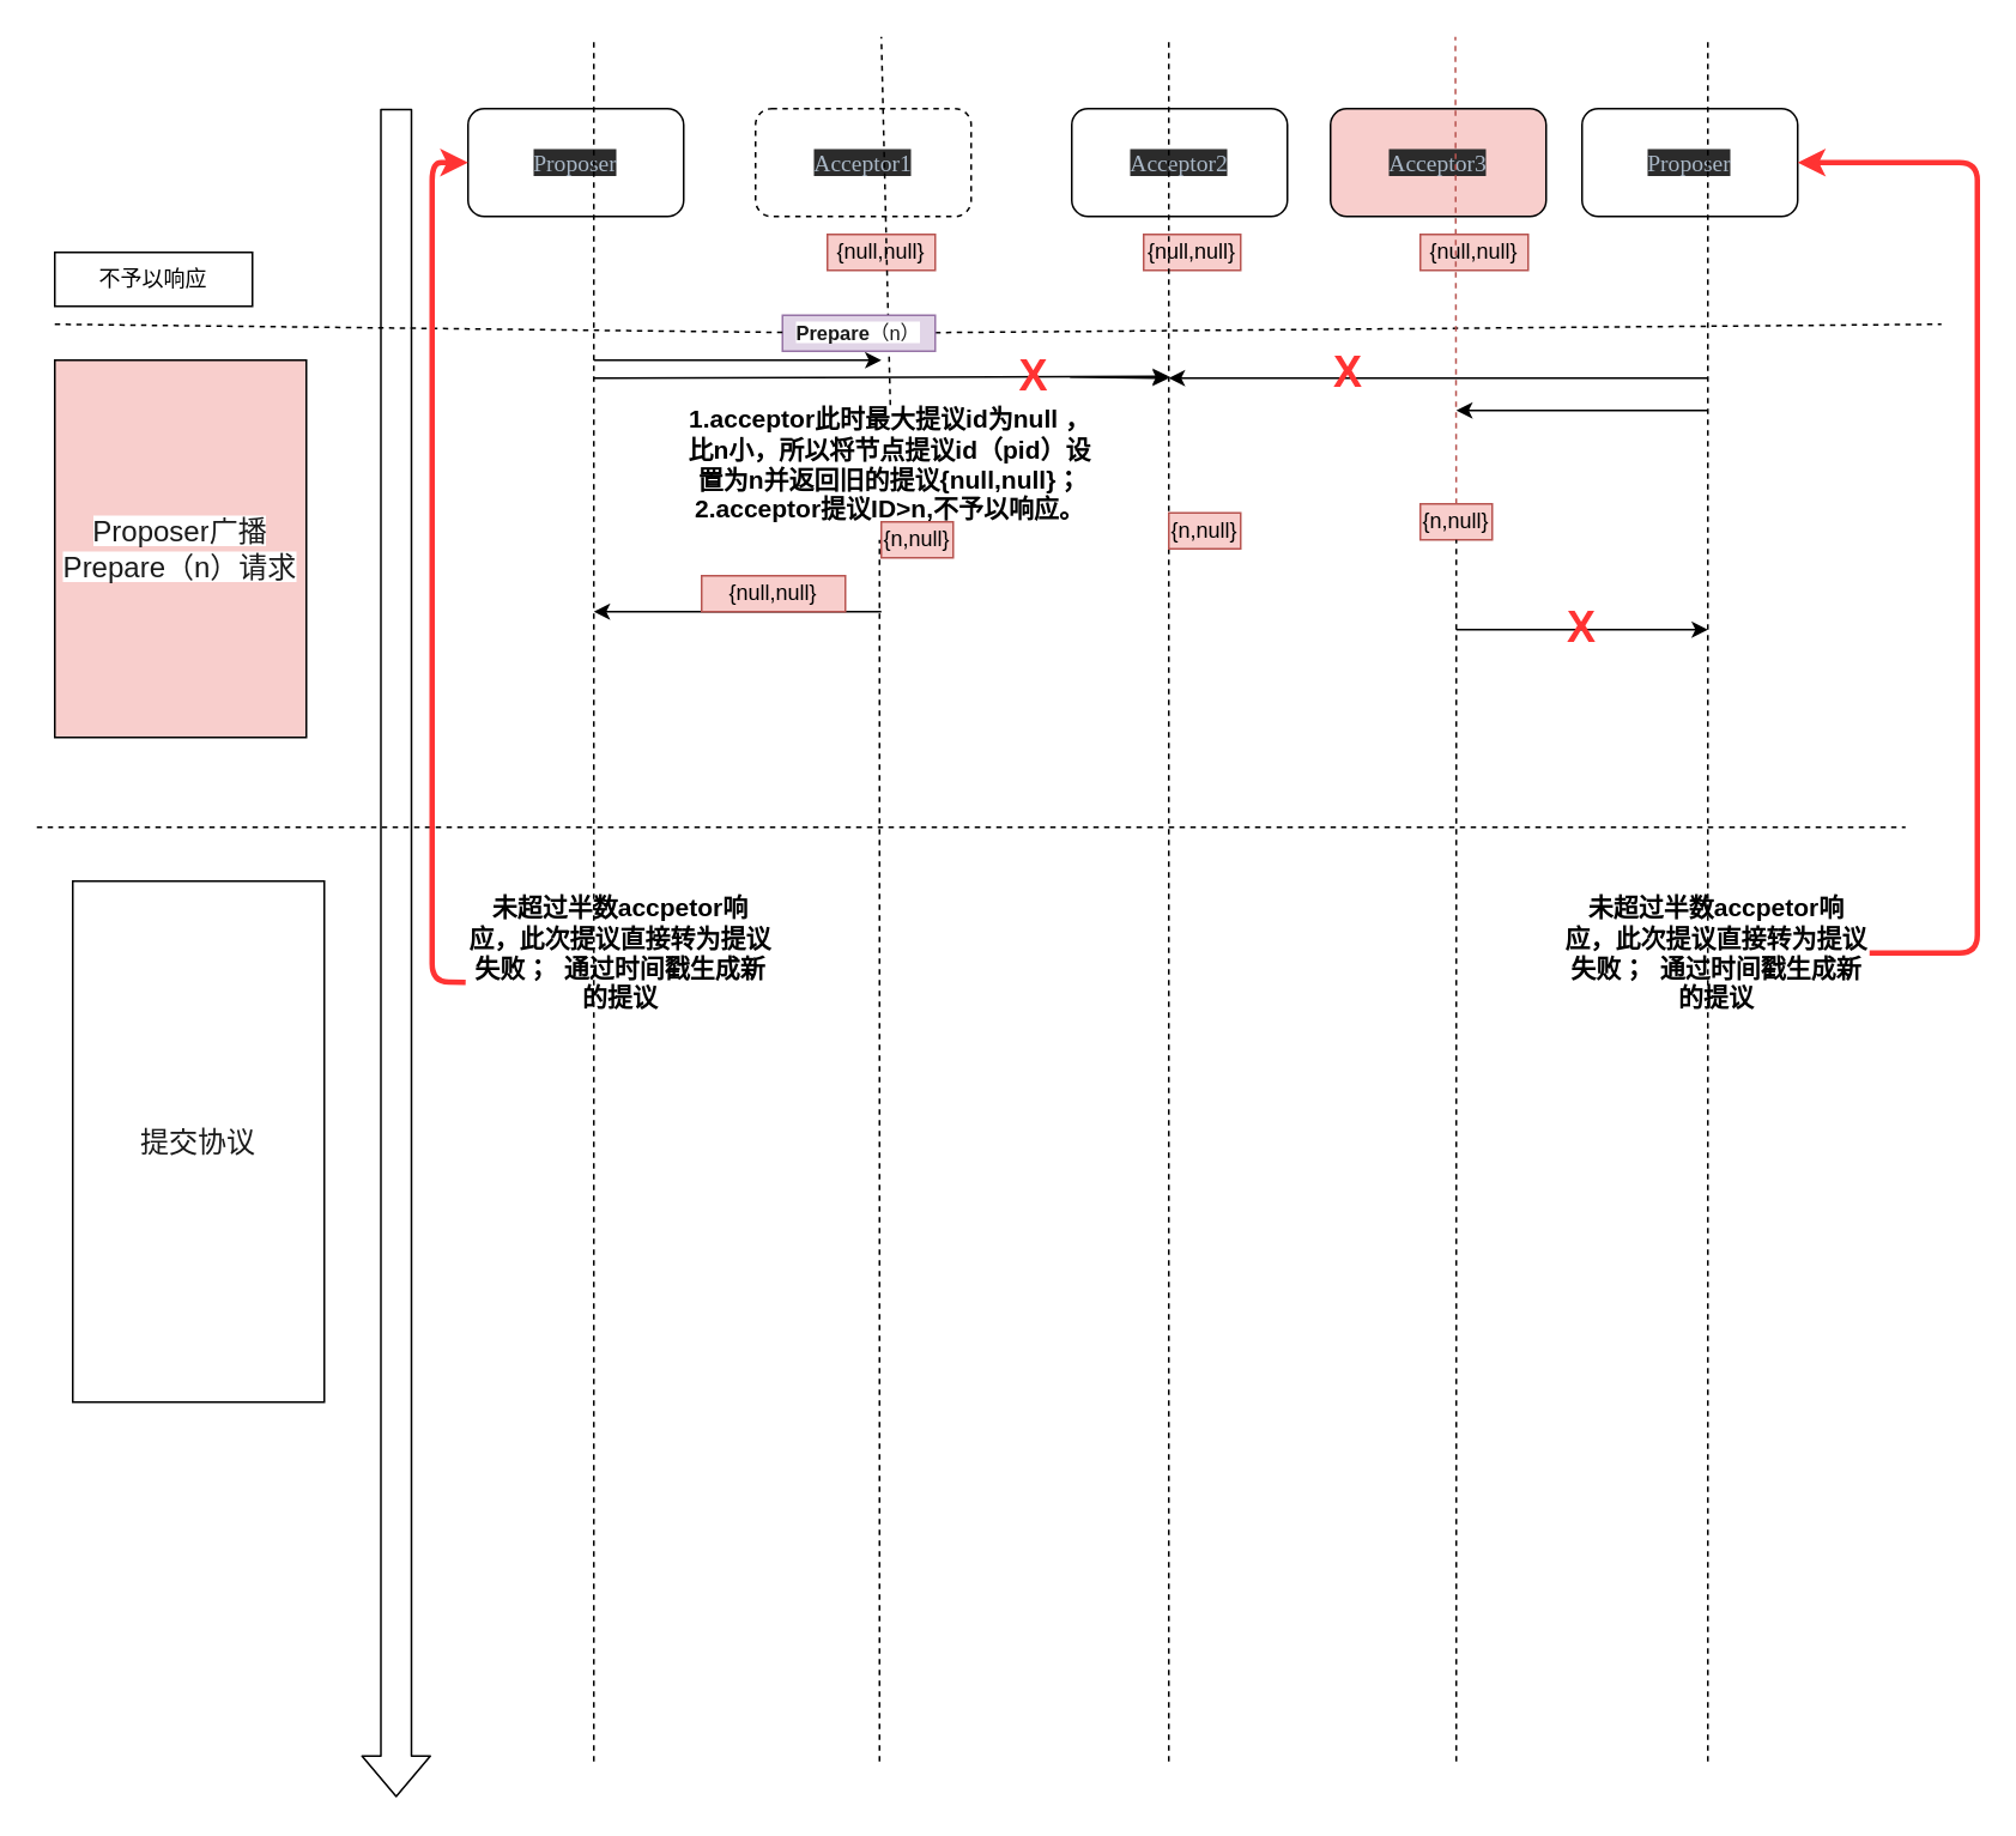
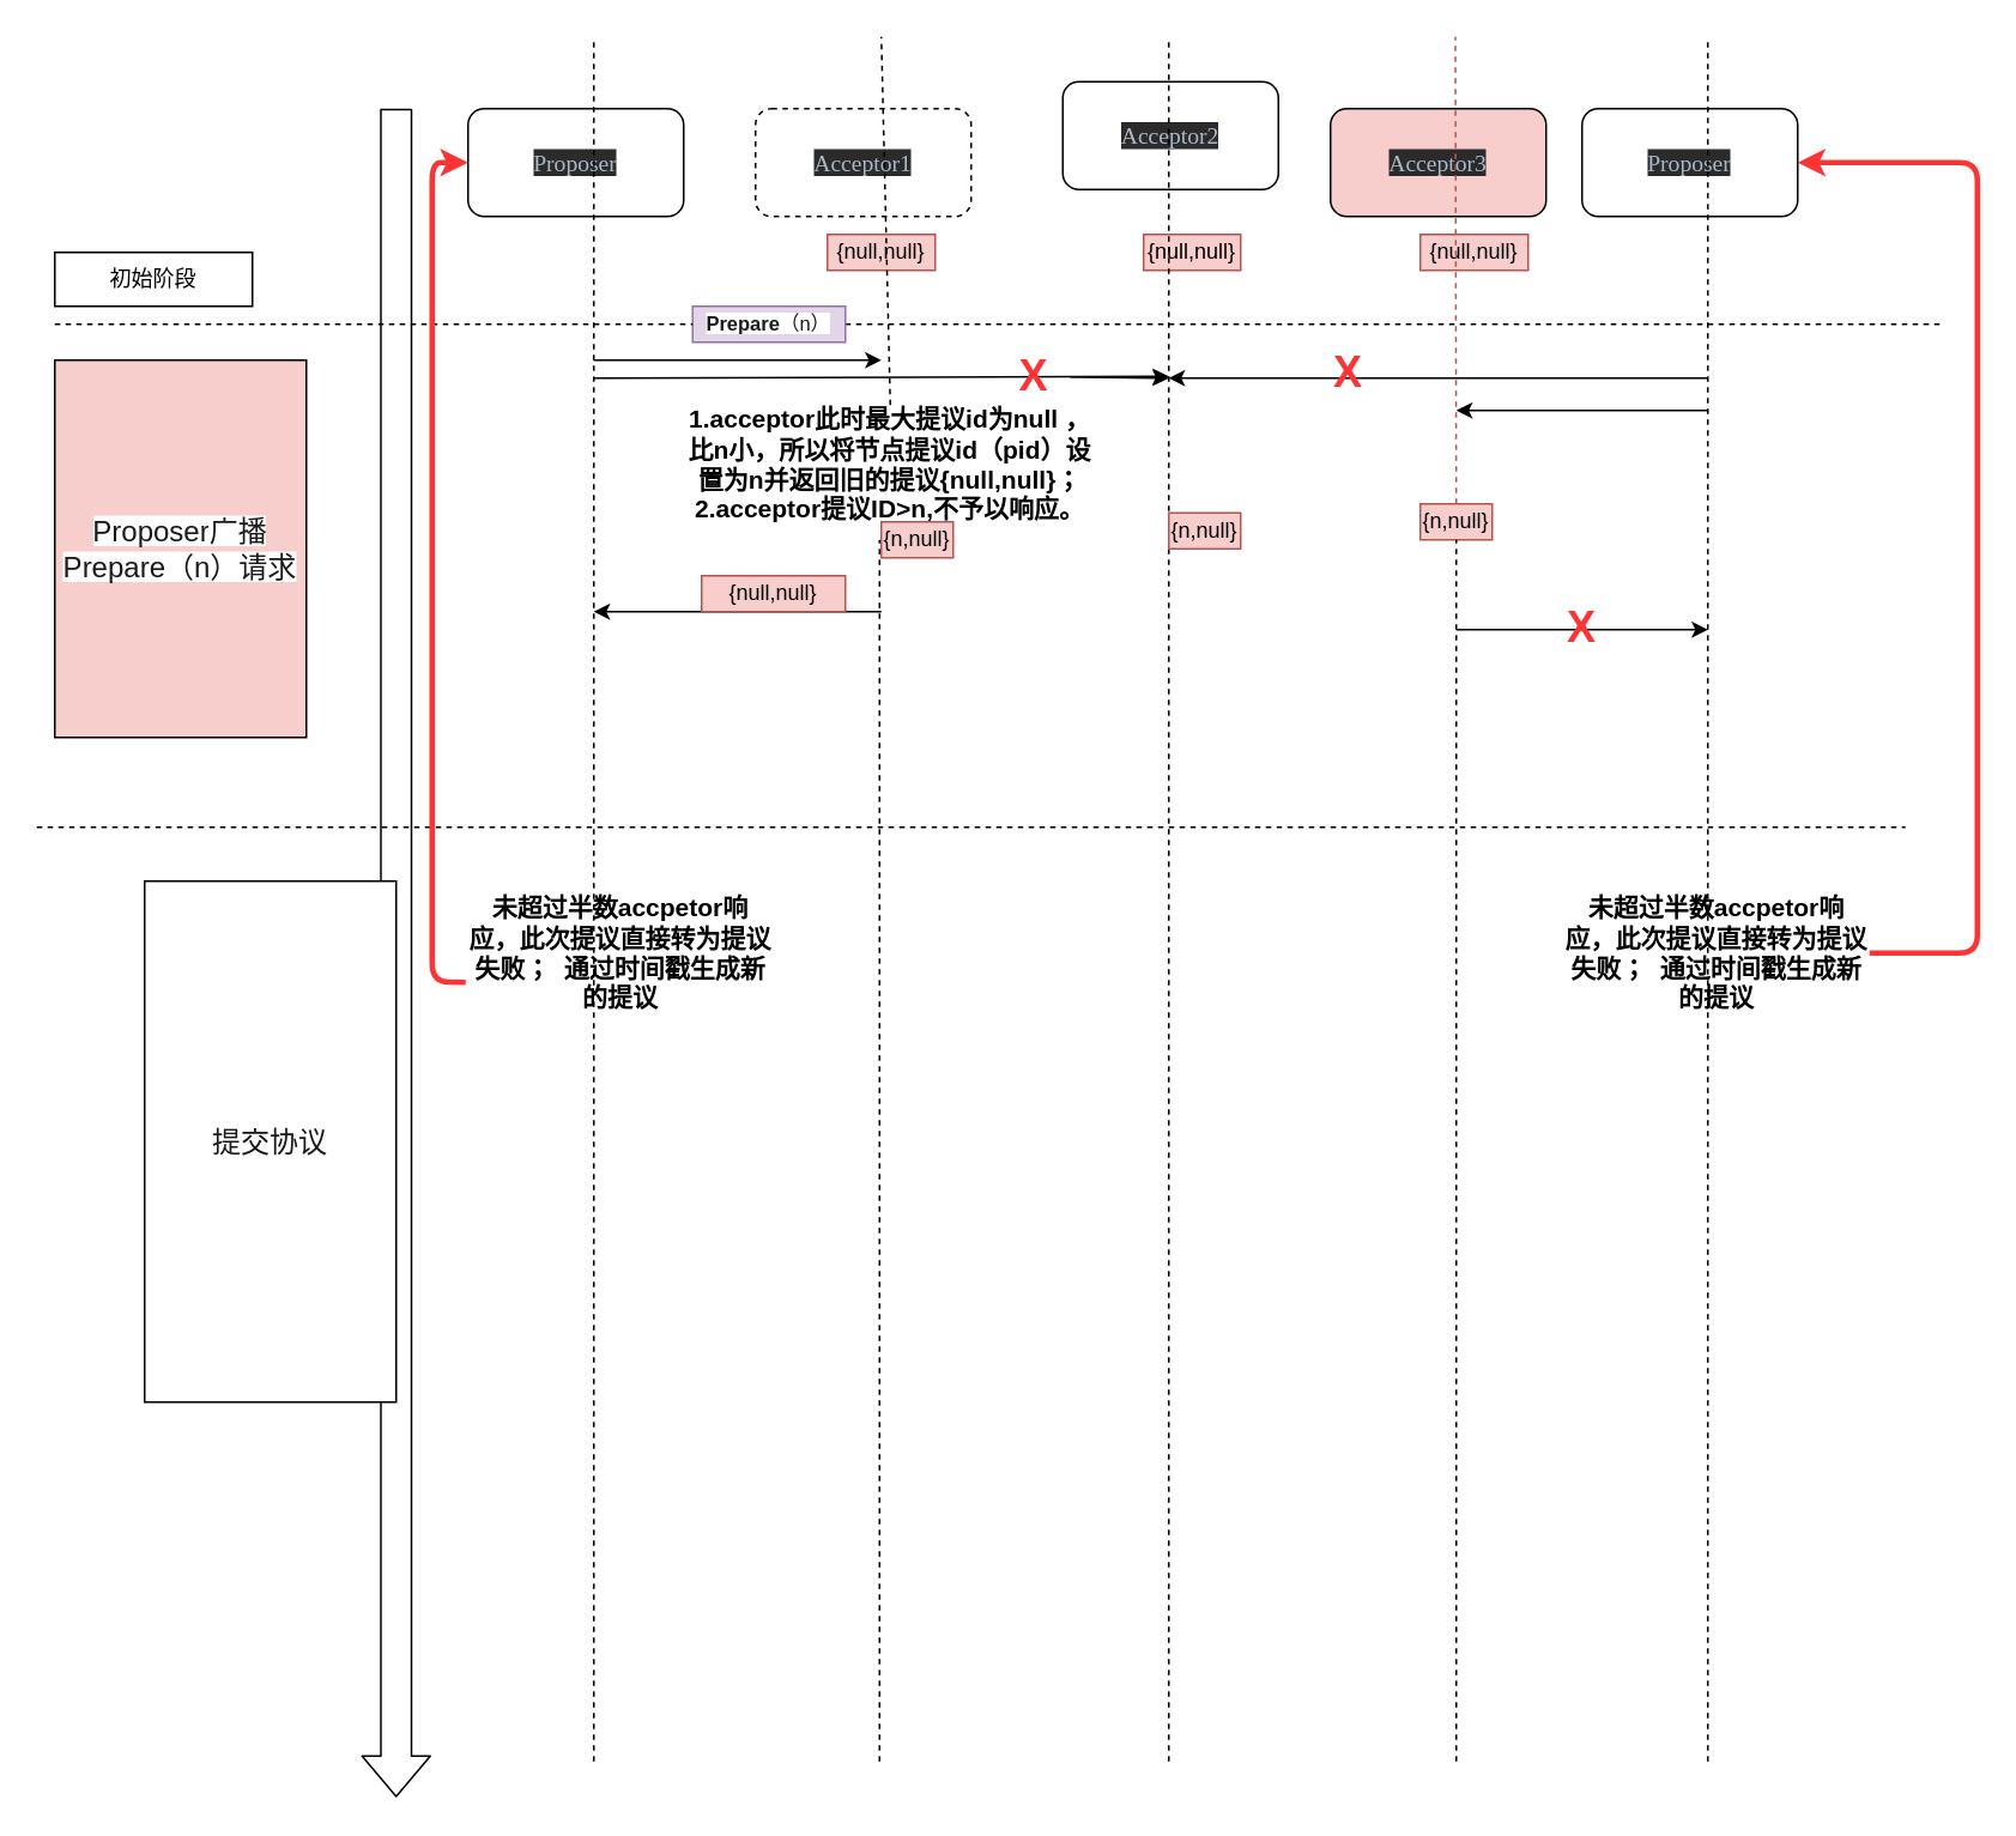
  <mxCell id="0" />
  <mxCell id="1" parent="0" />
  <mxCell id="2" value="&lt;pre style=&quot;background-color: #2b2b2b ; color: #a9b7c6 ; font-family: &amp;#34;consolas&amp;#34; ; font-size: 9.8pt&quot;&gt;Proposer&lt;/pre&gt;" style="rounded=1;whiteSpace=wrap;html=1;" vertex="1" parent="1"><mxGeometry x="260" y="60" width="120" height="60" as="geometry" /></mxCell>
  <mxCell id="3" value="&lt;pre style=&quot;background-color: #2b2b2b ; color: #a9b7c6 ; font-family: &amp;#34;consolas&amp;#34; ; font-size: 9.8pt&quot;&gt;&lt;pre style=&quot;font-family: &amp;#34;consolas&amp;#34; ; font-size: 9.8pt&quot;&gt;Acceptor1&lt;/pre&gt;&lt;/pre&gt;" style="rounded=1;whiteSpace=wrap;html=1;dashed=1;" vertex="1" parent="1"><mxGeometry x="420" y="60" width="120" height="60" as="geometry" /></mxCell>
- <mxCell id="4" value="&lt;pre style=&quot;background-color: #2b2b2b ; color: #a9b7c6 ; font-family: &amp;#34;consolas&amp;#34; ; font-size: 9.8pt&quot;&gt;&lt;pre style=&quot;font-family: &amp;#34;consolas&amp;#34; ; font-size: 9.8pt&quot;&gt;Acceptor2&lt;/pre&gt;&lt;/pre&gt;" style="rounded=1;whiteSpace=wrap;html=1;" vertex="1" parent="1"><mxGeometry x="596" y="60" width="120" height="60" as="geometry" /></mxCell>
+ <mxCell id="4" value="&lt;pre style=&quot;background-color: #2b2b2b ; color: #a9b7c6 ; font-family: &amp;#34;consolas&amp;#34; ; font-size: 9.8pt&quot;&gt;&lt;pre style=&quot;font-family: &amp;#34;consolas&amp;#34; ; font-size: 9.8pt&quot;&gt;Acceptor2&lt;/pre&gt;&lt;/pre&gt;" style="rounded=1;whiteSpace=wrap;html=1;" vertex="1" parent="1"><mxGeometry x="591" y="45" width="120" height="60" as="geometry" /></mxCell>
  <mxCell id="5" value="" style="shape=flexArrow;endArrow=classic;html=1;width=17;endSize=7.17;" edge="1" parent="1"><mxGeometry width="50" height="50" relative="1" as="geometry"><mxPoint x="220" y="60" as="sourcePoint" /><mxPoint x="220" y="1000" as="targetPoint" /></mxGeometry></mxCell>
  <mxCell id="6" value="" style="endArrow=none;dashed=1;html=1;" edge="1" parent="1" source="26"><mxGeometry width="50" height="50" relative="1" as="geometry"><mxPoint x="30" y="180" as="sourcePoint" /><mxPoint x="1080" y="180" as="targetPoint" /></mxGeometry></mxCell>
  <mxCell id="7" value="&lt;pre style=&quot;background-color: #2b2b2b ; color: #a9b7c6 ; font-family: &amp;#34;consolas&amp;#34; ; font-size: 9.8pt&quot;&gt;&lt;pre style=&quot;font-family: &amp;#34;consolas&amp;#34; ; font-size: 9.8pt&quot;&gt;Acceptor3&lt;/pre&gt;&lt;/pre&gt;" style="rounded=1;whiteSpace=wrap;html=1;fillColor=#f8cecc;" vertex="1" parent="1"><mxGeometry x="740" y="60" width="120" height="60" as="geometry" /></mxCell>
- <mxCell id="8" value="不予以响应" style="rounded=0;whiteSpace=wrap;html=1;" vertex="1" parent="1"><mxGeometry x="30" y="140" width="110" height="30" as="geometry" /></mxCell>
+ <mxCell id="8" value="初始阶段" style="rounded=0;whiteSpace=wrap;html=1;" vertex="1" parent="1"><mxGeometry x="30" y="140" width="110" height="30" as="geometry" /></mxCell>
  <mxCell id="9" value="{null,null}" style="text;html=1;strokeColor=#b85450;fillColor=#f8cecc;align=center;verticalAlign=middle;whiteSpace=wrap;rounded=0;" vertex="1" parent="1"><mxGeometry x="460" y="130" width="60" height="20" as="geometry" /></mxCell>
  <mxCell id="10" value="{null,null}" style="text;html=1;strokeColor=#b85450;fillColor=#f8cecc;align=center;verticalAlign=middle;whiteSpace=wrap;rounded=0;" vertex="1" parent="1"><mxGeometry x="636" y="130" width="54" height="20" as="geometry" /></mxCell>
  <mxCell id="11" value="{null,null}" style="text;html=1;strokeColor=#b85450;fillColor=#f8cecc;align=center;verticalAlign=middle;whiteSpace=wrap;rounded=0;" vertex="1" parent="1"><mxGeometry x="790" y="130" width="60" height="20" as="geometry" /></mxCell>
  <mxCell id="12" value="&lt;span style=&quot;color: rgb(26 , 26 , 26) ; font-family: , &amp;#34;blinkmacsystemfont&amp;#34; , &amp;#34;helvetica neue&amp;#34; , &amp;#34;pingfang sc&amp;#34; , &amp;#34;microsoft yahei&amp;#34; , &amp;#34;source han sans sc&amp;#34; , &amp;#34;noto sans cjk sc&amp;#34; , &amp;#34;wenquanyi micro hei&amp;#34; , sans-serif ; font-size: medium ; text-align: left ; background-color: rgb(255 , 255 , 255)&quot;&gt;Proposer&lt;/span&gt;&lt;span style=&quot;color: rgb(26 , 26 , 26) ; font-family: , &amp;#34;blinkmacsystemfont&amp;#34; , &amp;#34;helvetica neue&amp;#34; , &amp;#34;pingfang sc&amp;#34; , &amp;#34;microsoft yahei&amp;#34; , &amp;#34;source han sans sc&amp;#34; , &amp;#34;noto sans cjk sc&amp;#34; , &amp;#34;wenquanyi micro hei&amp;#34; , sans-serif ; font-size: medium ; text-align: left ; background-color: rgb(255 , 255 , 255)&quot;&gt;广播Prepare（n）请求&lt;/span&gt;" style="rounded=0;whiteSpace=wrap;html=1;fillColor=#f8cecc;" vertex="1" parent="1"><mxGeometry x="30" y="200" width="140" height="210" as="geometry" /></mxCell>
  <mxCell id="13" value="" style="endArrow=none;dashed=1;html=1;" edge="1" parent="1"><mxGeometry width="50" height="50" relative="1" as="geometry"><mxPoint x="330" y="980" as="sourcePoint" /><mxPoint x="330" y="20" as="targetPoint" /></mxGeometry></mxCell>
  <mxCell id="14" value="" style="endArrow=none;dashed=1;html=1;exitX=0.5;exitY=0;exitDx=0;exitDy=0;" edge="1" parent="1" source="20"><mxGeometry width="50" height="50" relative="1" as="geometry"><mxPoint x="490" y="892.4" as="sourcePoint" /><mxPoint x="490" y="20" as="targetPoint" /></mxGeometry></mxCell>
  <mxCell id="15" value="" style="endArrow=none;dashed=1;html=1;" edge="1" parent="1"><mxGeometry width="50" height="50" relative="1" as="geometry"><mxPoint x="650" y="980" as="sourcePoint" /><mxPoint x="650" y="20" as="targetPoint" /></mxGeometry></mxCell>
  <mxCell id="16" value="" style="endArrow=none;dashed=1;html=1;fillColor=#f8cecc;strokeColor=#b85450;" edge="1" parent="1" source="24"><mxGeometry width="50" height="50" relative="1" as="geometry"><mxPoint x="809.5" y="892.4" as="sourcePoint" /><mxPoint x="809.5" y="20" as="targetPoint" /></mxGeometry></mxCell>
  <mxCell id="17" value="" style="endArrow=classic;html=1;" edge="1" parent="1"><mxGeometry width="50" height="50" relative="1" as="geometry"><mxPoint x="330" y="200" as="sourcePoint" /><mxPoint x="490" y="200" as="targetPoint" /></mxGeometry></mxCell>
  <mxCell id="18" value="" style="endArrow=classic;html=1;" edge="1" parent="1"><mxGeometry width="50" height="50" relative="1" as="geometry"><mxPoint x="595" y="209.267" as="sourcePoint" /><mxPoint x="650" y="210" as="targetPoint" /></mxGeometry></mxCell>
  <mxCell id="19" value="" style="endArrow=classic;html=1;" edge="1" parent="1"><mxGeometry width="50" height="50" relative="1" as="geometry"><mxPoint x="950" y="228" as="sourcePoint" /><mxPoint x="810" y="228" as="targetPoint" /></mxGeometry></mxCell>
  <mxCell id="20" value="&lt;b&gt;&lt;font style=&quot;font-size: 14px&quot;&gt;1.acceptor此时最大提议id为null ，比n小，所以将节点提议id（pid）设置为n并返回旧的提议{null,null}；&lt;br&gt;2.acceptor提议ID&amp;gt;n,不予以响应。&lt;/font&gt;&lt;/b&gt;" style="text;html=1;strokeColor=none;fillColor=none;align=center;verticalAlign=middle;whiteSpace=wrap;rounded=0;" vertex="1" parent="1"><mxGeometry x="380" y="225" width="230" height="65" as="geometry" /></mxCell>
  <mxCell id="21" value="" style="endArrow=none;dashed=1;html=1;" edge="1" parent="1"><mxGeometry width="50" height="50" relative="1" as="geometry"><mxPoint x="489" y="980" as="sourcePoint" /><mxPoint x="489" y="300" as="targetPoint" /></mxGeometry></mxCell>
  <mxCell id="22" value="{n,null}" style="text;html=1;strokeColor=#b85450;fillColor=#f8cecc;align=center;verticalAlign=middle;whiteSpace=wrap;rounded=0;" vertex="1" parent="1"><mxGeometry x="490" y="290" width="40" height="20" as="geometry" /></mxCell>
  <mxCell id="23" value="{n,null}" style="text;html=1;strokeColor=#b85450;fillColor=#f8cecc;align=center;verticalAlign=middle;whiteSpace=wrap;rounded=0;" vertex="1" parent="1"><mxGeometry x="650" y="285" width="40" height="20" as="geometry" /></mxCell>
  <mxCell id="24" value="{n,null}" style="text;html=1;strokeColor=#b85450;fillColor=#f8cecc;align=center;verticalAlign=middle;whiteSpace=wrap;rounded=0;" vertex="1" parent="1"><mxGeometry x="790" y="280" width="40" height="20" as="geometry" /></mxCell>
  <mxCell id="25" value="" style="endArrow=none;dashed=1;html=1;" edge="1" parent="1" target="24"><mxGeometry width="50" height="50" relative="1" as="geometry"><mxPoint x="810" y="980" as="sourcePoint" /><mxPoint x="809.5" y="20" as="targetPoint" /></mxGeometry></mxCell>
- <mxCell id="26" value="&lt;span style=&quot;color: rgb(26 , 26 , 26) ; text-align: left ; background-color: rgb(255 , 255 , 255) ; font-size: 11px&quot;&gt;&lt;b&gt;Prepare&lt;/b&gt;（n）&lt;/span&gt;" style="text;html=1;strokeColor=#9673a6;fillColor=#e1d5e7;align=center;verticalAlign=middle;whiteSpace=wrap;rounded=0;" vertex="1" parent="1"><mxGeometry x="435" y="175" width="85" height="20" as="geometry" /></mxCell>
+ <mxCell id="26" value="&lt;span style=&quot;color: rgb(26 , 26 , 26) ; text-align: left ; background-color: rgb(255 , 255 , 255) ; font-size: 11px&quot;&gt;&lt;b&gt;Prepare&lt;/b&gt;（n）&lt;/span&gt;" style="text;html=1;strokeColor=#9673a6;fillColor=#e1d5e7;align=center;verticalAlign=middle;whiteSpace=wrap;rounded=0;" vertex="1" parent="1"><mxGeometry x="385" y="170" width="85" height="20" as="geometry" /></mxCell>
  <mxCell id="27" value="" style="endArrow=none;dashed=1;html=1;" edge="1" parent="1" target="26"><mxGeometry width="50" height="50" relative="1" as="geometry"><mxPoint x="30" y="180" as="sourcePoint" /><mxPoint x="930" y="180" as="targetPoint" /></mxGeometry></mxCell>
  <mxCell id="28" value="" style="endArrow=classic;html=1;" edge="1" parent="1"><mxGeometry width="50" height="50" relative="1" as="geometry"><mxPoint x="490" y="340" as="sourcePoint" /><mxPoint x="330" y="340" as="targetPoint" /></mxGeometry></mxCell>
  <mxCell id="29" value="" style="endArrow=classic;html=1;" edge="1" parent="1"><mxGeometry width="50" height="50" relative="1" as="geometry"><mxPoint x="810" y="350" as="sourcePoint" /><mxPoint x="950" y="350" as="targetPoint" /></mxGeometry></mxCell>
  <mxCell id="30" value="{null,null}" style="text;html=1;strokeColor=#b85450;fillColor=#f8cecc;align=center;verticalAlign=middle;whiteSpace=wrap;rounded=0;" vertex="1" parent="1"><mxGeometry x="390" y="320" width="80" height="20" as="geometry" /></mxCell>
  <mxCell id="31" value="" style="endArrow=none;dashed=1;html=1;" edge="1" parent="1"><mxGeometry width="50" height="50" relative="1" as="geometry"><mxPoint x="20" y="460" as="sourcePoint" /><mxPoint x="1060" y="460" as="targetPoint" /></mxGeometry></mxCell>
- <mxCell id="32" value="&lt;div style=&quot;text-align: left&quot;&gt;&lt;font color=&quot;#1a1a1a&quot; size=&quot;3&quot;&gt;&lt;span style=&quot;background-color: rgb(255 , 255 , 255)&quot;&gt;提交协议&lt;/span&gt;&lt;/font&gt;&lt;/div&gt;" style="rounded=0;whiteSpace=wrap;html=1;" vertex="1" parent="1"><mxGeometry x="40" y="490" width="140" height="290" as="geometry" /></mxCell>
+ <mxCell id="32" value="&lt;div style=&quot;text-align: left&quot;&gt;&lt;font color=&quot;#1a1a1a&quot; size=&quot;3&quot;&gt;&lt;span style=&quot;background-color: rgb(255 , 255 , 255)&quot;&gt;提交协议&lt;/span&gt;&lt;/font&gt;&lt;/div&gt;" style="rounded=0;whiteSpace=wrap;html=1;" vertex="1" parent="1"><mxGeometry x="80" y="490" width="140" height="290" as="geometry" /></mxCell>
  <mxCell id="33" value="&lt;font size=&quot;1&quot; color=&quot;#ff3333&quot;&gt;&lt;b style=&quot;font-size: 24px&quot;&gt;X&lt;/b&gt;&lt;/font&gt;" style="text;html=1;strokeColor=none;fillColor=none;align=center;verticalAlign=middle;whiteSpace=wrap;rounded=0;" vertex="1" parent="1"><mxGeometry x="860" y="341" width="40" height="15" as="geometry" /></mxCell>
  <mxCell id="34" value="&lt;pre style=&quot;background-color: #2b2b2b ; color: #a9b7c6 ; font-family: &amp;#34;consolas&amp;#34; ; font-size: 9.8pt&quot;&gt;Proposer&lt;/pre&gt;" style="rounded=1;whiteSpace=wrap;html=1;" vertex="1" parent="1"><mxGeometry x="880" y="60" width="120" height="60" as="geometry" /></mxCell>
  <mxCell id="35" value="" style="endArrow=none;dashed=1;html=1;" edge="1" parent="1"><mxGeometry width="50" height="50" relative="1" as="geometry"><mxPoint x="950" y="980" as="sourcePoint" /><mxPoint x="950" y="20" as="targetPoint" /></mxGeometry></mxCell>
  <mxCell id="36" value="" style="endArrow=classic;html=1;" edge="1" parent="1"><mxGeometry width="50" height="50" relative="1" as="geometry"><mxPoint x="330" y="210" as="sourcePoint" /><mxPoint x="650" y="209" as="targetPoint" /></mxGeometry></mxCell>
  <mxCell id="37" value="" style="endArrow=classic;html=1;" edge="1" parent="1"><mxGeometry width="50" height="50" relative="1" as="geometry"><mxPoint x="950" y="210" as="sourcePoint" /><mxPoint x="650" y="210" as="targetPoint" /></mxGeometry></mxCell>
  <mxCell id="38" value="&lt;font size=&quot;1&quot; color=&quot;#ff3333&quot;&gt;&lt;b style=&quot;font-size: 24px&quot;&gt;X&lt;/b&gt;&lt;/font&gt;" style="text;html=1;strokeColor=none;fillColor=none;align=center;verticalAlign=middle;whiteSpace=wrap;rounded=0;" vertex="1" parent="1"><mxGeometry x="555" y="199" width="40" height="20" as="geometry" /></mxCell>
  <mxCell id="39" value="&lt;font size=&quot;1&quot; color=&quot;#ff3333&quot;&gt;&lt;b style=&quot;font-size: 24px&quot;&gt;X&lt;/b&gt;&lt;/font&gt;" style="text;html=1;strokeColor=none;fillColor=none;align=center;verticalAlign=middle;whiteSpace=wrap;rounded=0;" vertex="1" parent="1"><mxGeometry x="730" y="197" width="40" height="20" as="geometry" /></mxCell>
  <mxCell id="40" value="&lt;b&gt;&lt;font style=&quot;font-size: 14px&quot;&gt;未超过半数accpetor响应，此次提议直接转为提议失败；&amp;nbsp; 通过时间戳生成新的提议&lt;/font&gt;&lt;/b&gt;" style="text;html=1;strokeColor=none;fillColor=none;align=center;verticalAlign=middle;whiteSpace=wrap;rounded=0;" vertex="1" parent="1"><mxGeometry x="260" y="480" width="170" height="100" as="geometry" /></mxCell>
  <mxCell id="41" value="&lt;b&gt;&lt;font style=&quot;font-size: 14px&quot;&gt;未超过半数accpetor响应，此次提议直接转为提议失败；&amp;nbsp; 通过时间戳生成新的提议&lt;/font&gt;&lt;/b&gt;" style="text;html=1;strokeColor=none;fillColor=none;align=center;verticalAlign=middle;whiteSpace=wrap;rounded=0;" vertex="1" parent="1"><mxGeometry x="870" y="480" width="170" height="100" as="geometry" /></mxCell>
  <mxCell id="42" value="" style="endArrow=classic;html=1;entryX=1;entryY=0.5;entryDx=0;entryDy=0;fillColor=#e51400;strokeColor=#FF3333;strokeWidth=3;" edge="1" parent="1" source="41" target="34"><mxGeometry width="50" height="50" relative="1" as="geometry"><mxPoint x="1040" y="580" as="sourcePoint" /><mxPoint x="1141.6" y="530" as="targetPoint" /><Array as="points"><mxPoint x="1100" y="530" /><mxPoint x="1100" y="90" /></Array></mxGeometry></mxCell>
  <mxCell id="43" value="" style="endArrow=classic;html=1;exitX=-0.008;exitY=0.664;exitDx=0;exitDy=0;exitPerimeter=0;entryX=0;entryY=0.5;entryDx=0;entryDy=0;fillColor=#e51400;strokeColor=#FF3333;strokeWidth=3;" edge="1" parent="1" source="40" target="2"><mxGeometry width="50" height="50" relative="1" as="geometry"><mxPoint x="340" y="450" as="sourcePoint" /><mxPoint x="240" y="90" as="targetPoint" /><Array as="points"><mxPoint x="240" y="546" /><mxPoint x="240" y="90" /></Array></mxGeometry></mxCell>
